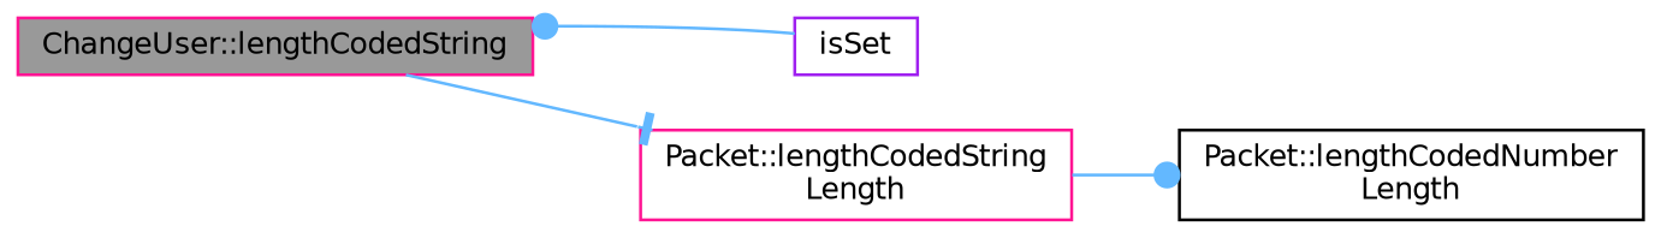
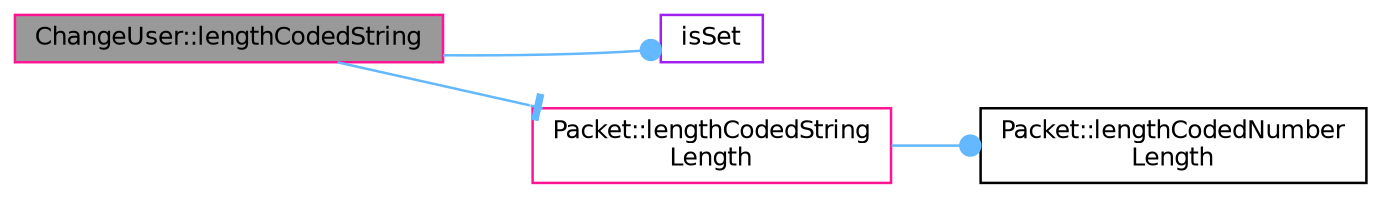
  digraph {
    rankdir=LR
    node [color=deeppink fillcolor=white fontname=Helvetica fontsize=10 shape=box style=filled]
    edge [arrowhead=dot color=steelblue1 fontname=Helvetica fontsize=10 labelfontname=Helvetica labelfontsize=10 style=solid]
    n1 [fillcolor=grey60 fontcolor=black height=0.2 label="ChangeUser::lengthCodedString" width=0.4]
    n2 [color=purple height=0.2 label=isSet width=0.4]
    n3 [height=0.2 label="Packet::lengthCodedString\lLength" width=0.4]
    n4 [color=black height=0.2 label="Packet::lengthCodedNumber\lLength" width=0.4]
-   n2 -> n1
+   n1 -> n2
    n1 -> n3 [arrowhead=tee]
    n3 -> n4
  }
